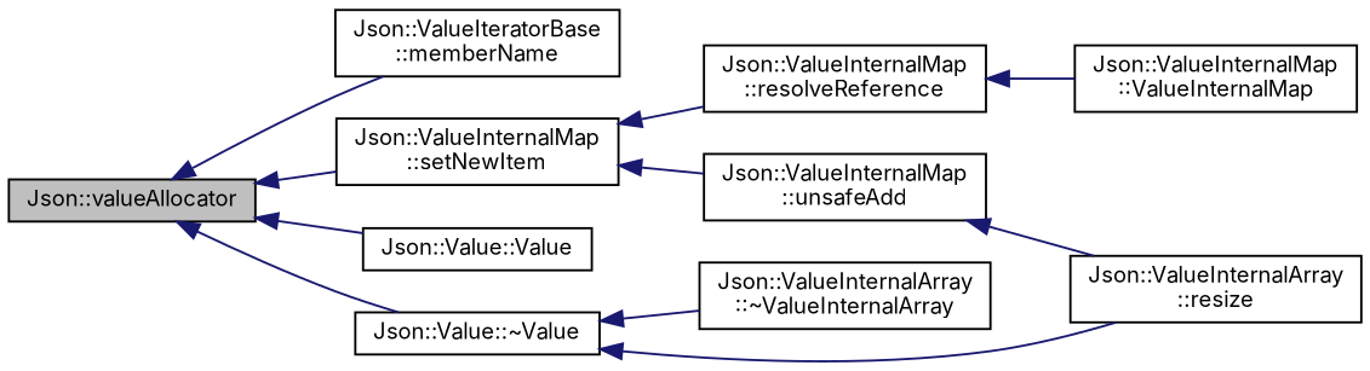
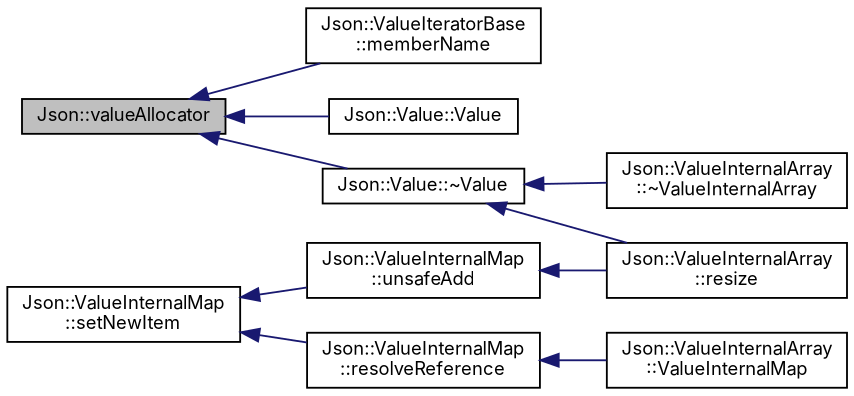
  digraph {
    fontname=Inter
    rankdir=LR
    node [color=black fillcolor=white fontname=Inter fontsize=10 shape=record style=filled]
    edge [color=midnightblue dir=back fontname=Inter fontsize=10 labelfontname=FreeSans labelfontsize=10 style=solid]
    n1 [fillcolor=grey75 fontcolor=black height=0.2 label="Json::valueAllocator" width=0.4]
    n2 [height=0.2 label="Json::ValueIteratorBase\l::memberName" width=0.4]
    n3 [height=0.2 label="Json::ValueInternalMap\l::setNewItem" width=0.4]
    n4 [height=0.2 label="Json::Value::Value" width=0.4]
    n5 [height=0.2 label="Json::Value::~Value" width=0.4]
    n6 [height=0.2 label="Json::ValueInternalMap\l::resolveReference" width=0.4]
    n7 [height=0.2 label="Json::ValueInternalMap\l::unsafeAdd" width=0.4]
    n8 [height=0.2 label="Json::ValueInternalArray\l::~ValueInternalArray" width=0.4]
    n9 [height=0.2 label="Json::ValueInternalArray\l::resize" width=0.4]
-   n10 [height=0.2 label="Json::ValueInternalMap\l::ValueInternalMap" width=0.4]
+   n10 [height=0.2 label="Json::ValueInternalArray\l::ValueInternalMap" width=0.4]
    n1 -> n2
-   n1 -> n3
    n1 -> n4
    n1 -> n5
    n3 -> n6
    n3 -> n7
    n5 -> n8
    n5 -> n9
    n6 -> n10
    n7 -> n9
  }
